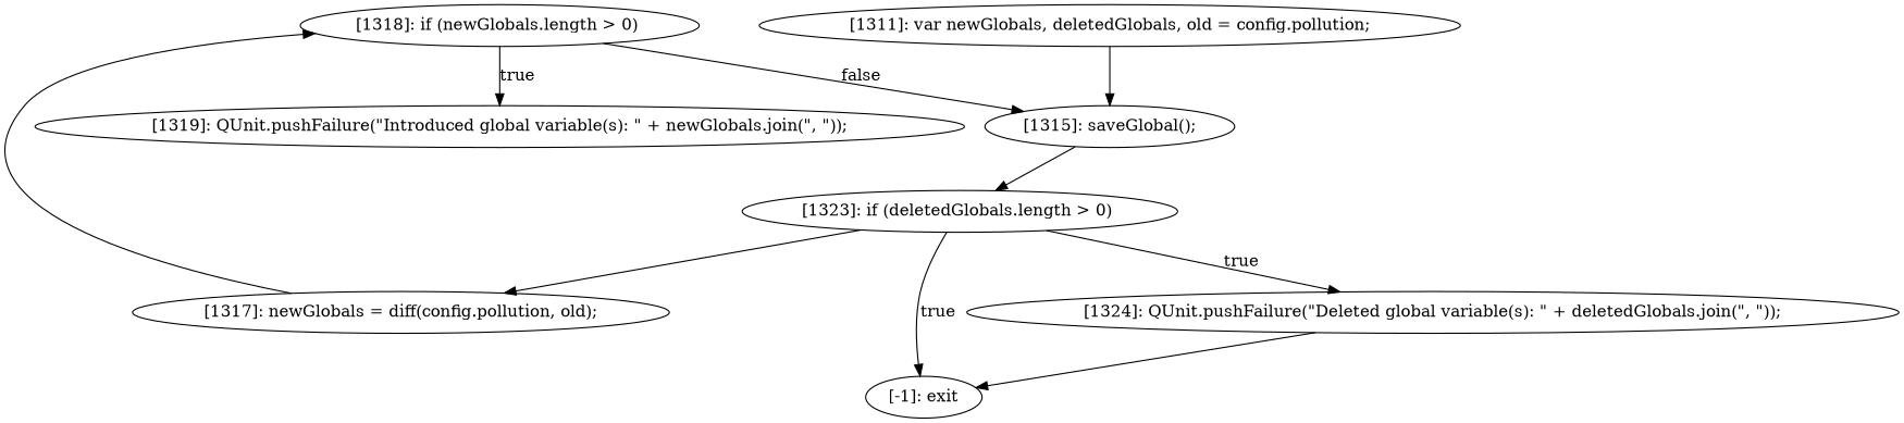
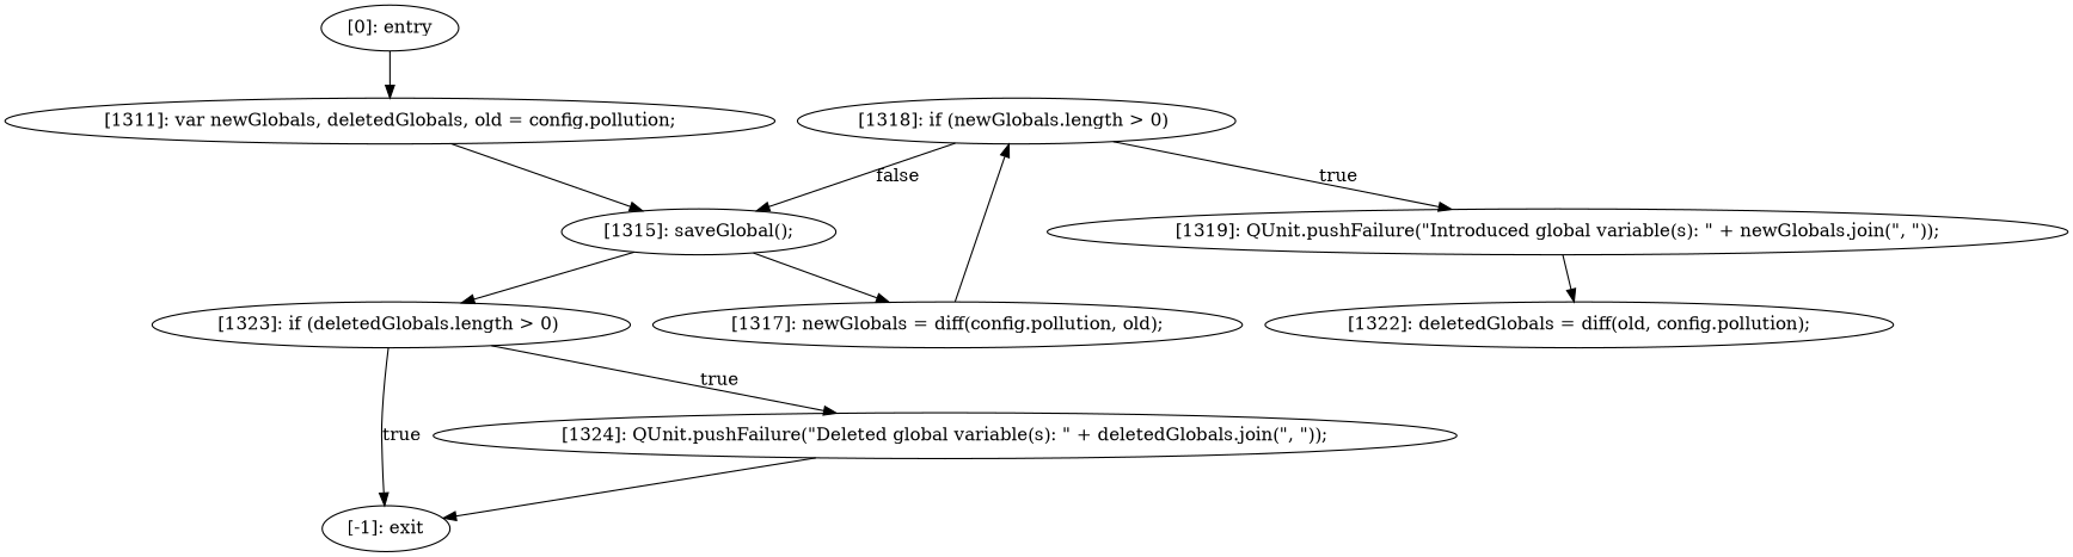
  digraph {
    n1 [label="[1318]: if (newGlobals.length > 0) "]
    n2 [label="[1319]: QUnit.pushFailure(\"Introduced global variable(s): \" + newGlobals.join(\", \"));\n"]
    n3 [label="[1315]: saveGlobal();\n"]
+   n4 [label="[1322]: deletedGlobals = diff(old, config.pollution);\n"]
    n5 [label="[1323]: if (deletedGlobals.length > 0) "]
    n6 [label="[1324]: QUnit.pushFailure(\"Deleted global variable(s): \" + deletedGlobals.join(\", \"));\n"]
    n7 [label="[-1]: exit"]
    n8 [label="[1317]: newGlobals = diff(config.pollution, old);\n"]
    n9 [label="[1311]: var newGlobals, deletedGlobals, old = config.pollution;\n"]
+   n10 [label="[0]: entry"]
    n1 -> n2 [label=true]
    n1 -> n3 [label=false]
+   n2 -> n4
    n3 -> n5
-   n5 -> n8
+   n3 -> n8
    n5 -> n6 [label=true]
    n5 -> n7 [label=true]
    n6 -> n7
    n8 -> n1
    n9 -> n3
+   n10 -> n9
  }
